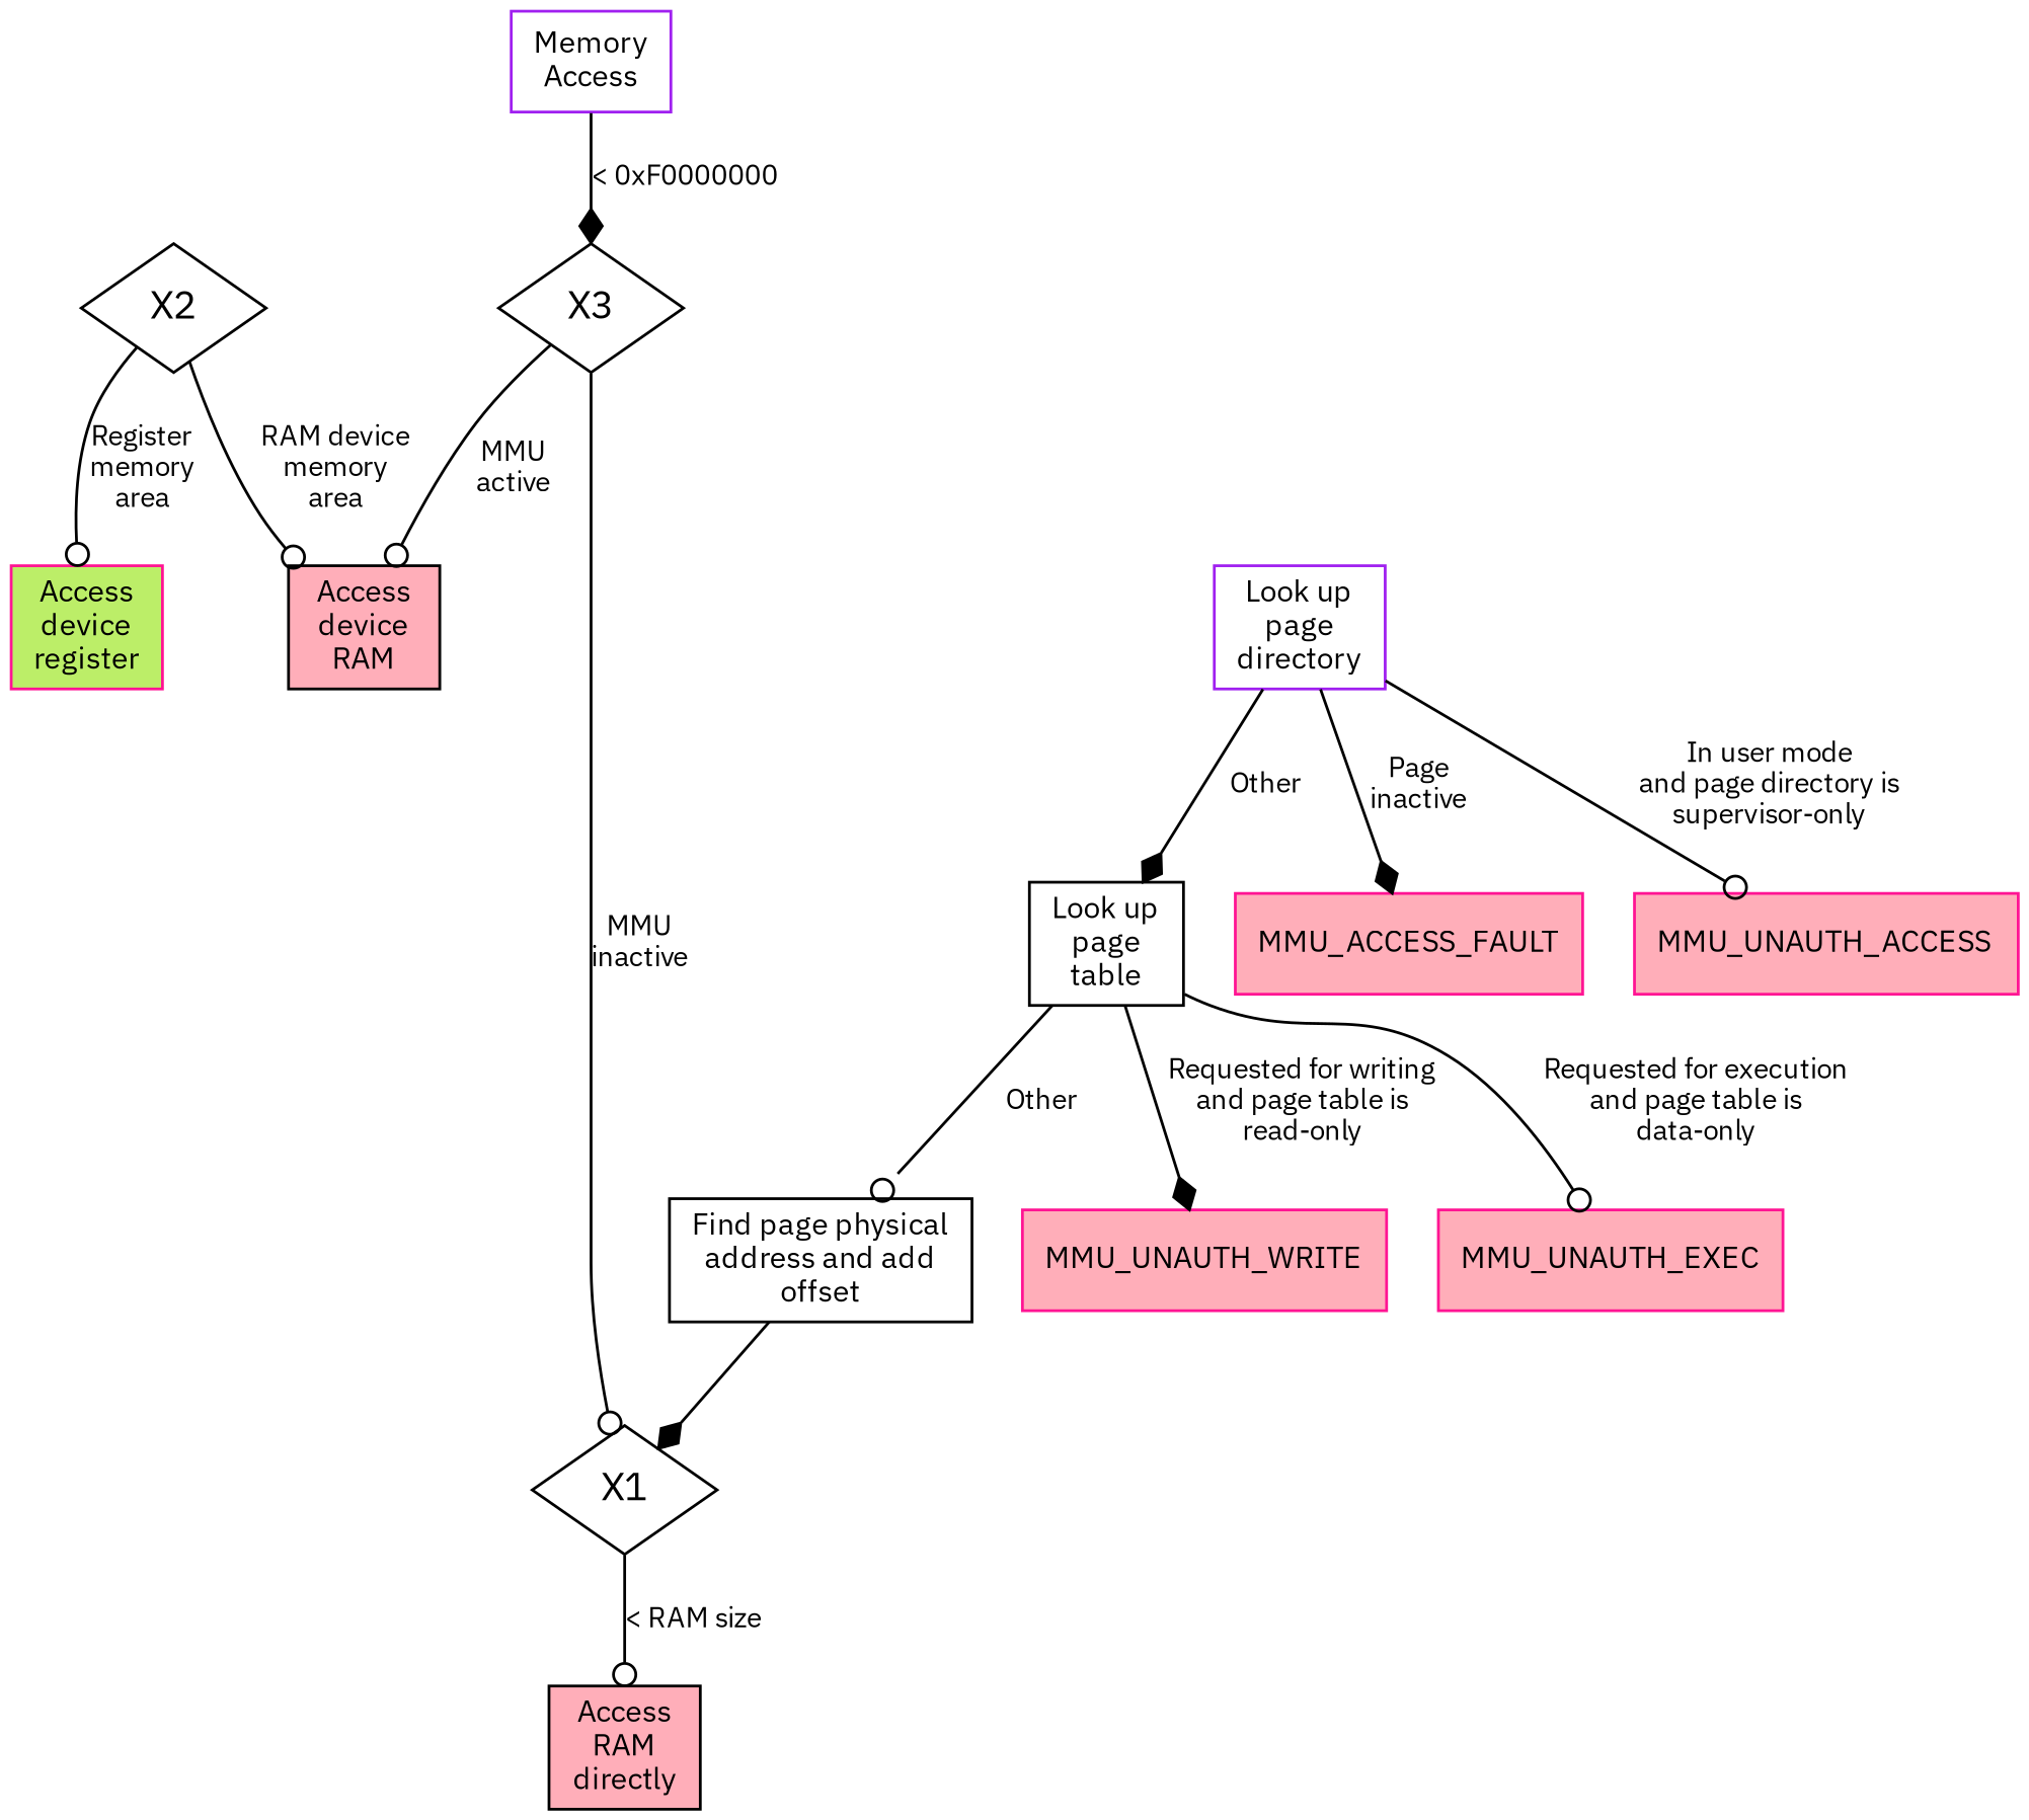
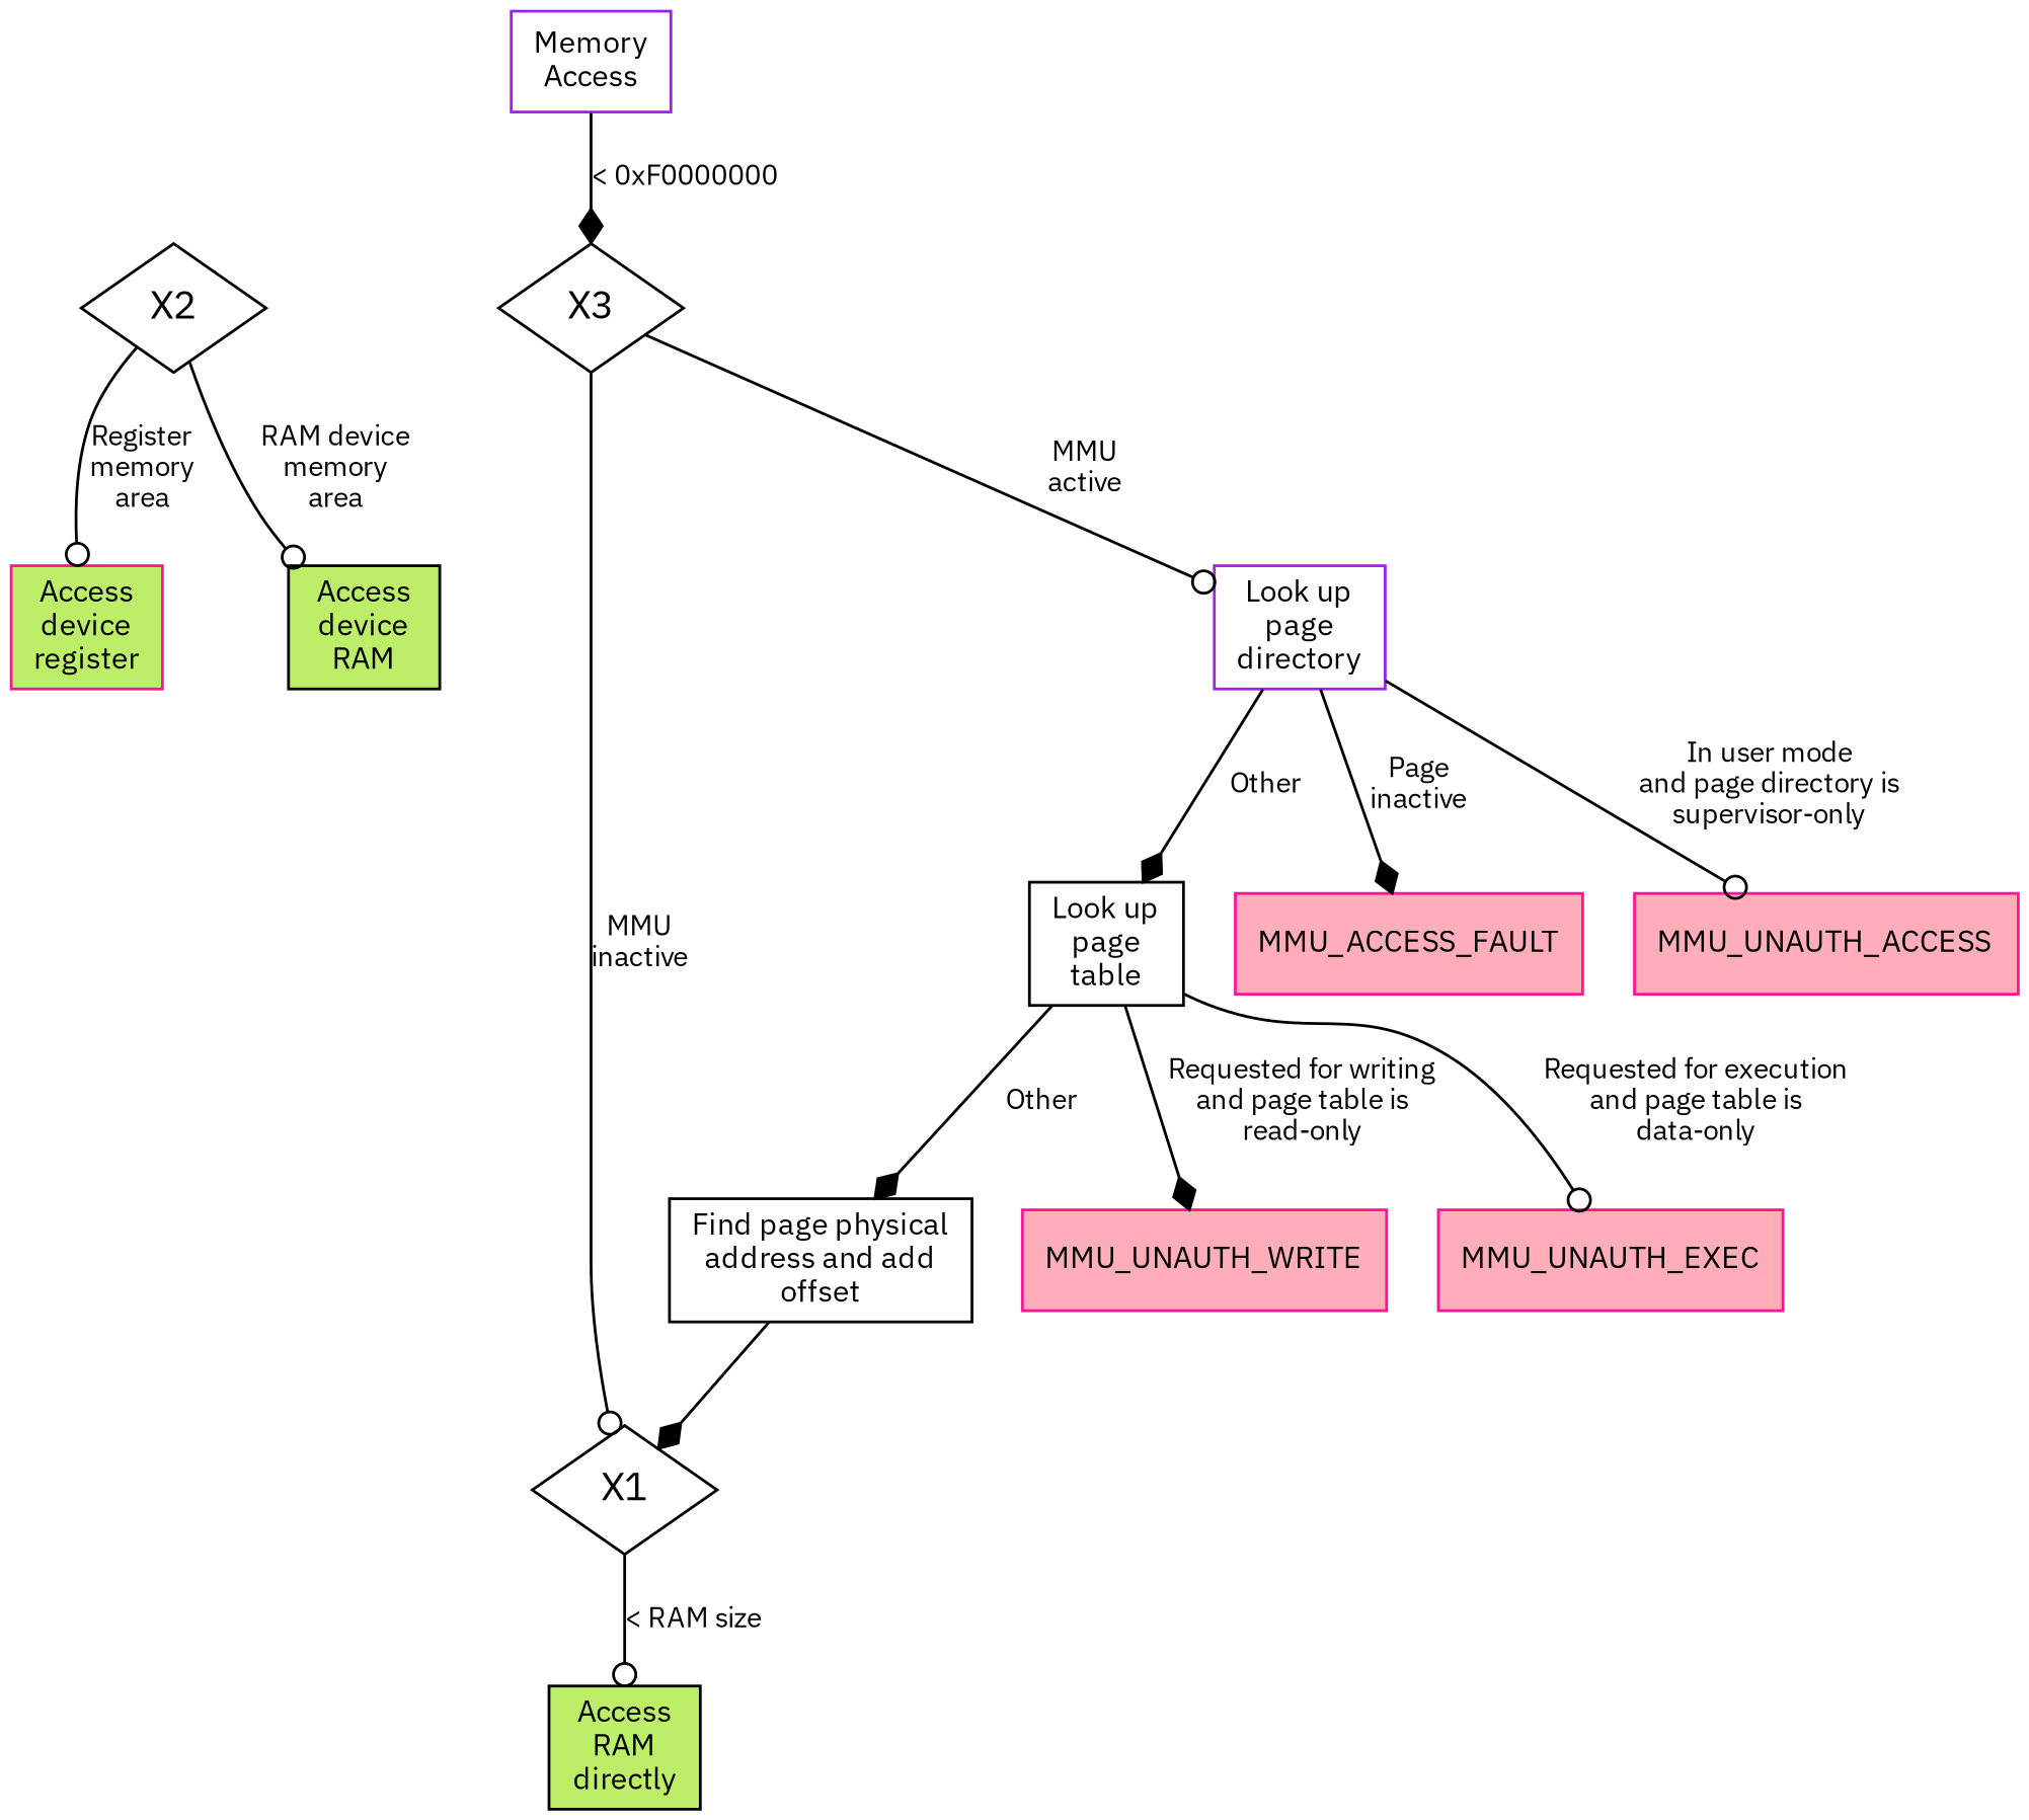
  digraph {
    fontname="IBM Plex Sans"
    node [color=black fontname="IBM Plex Sans" shape=box fontsize=11]
    edge [arrowhead=odot fontname="IBM Plex Sans" fontsize=10]
    X3 [height=0.25 shape=diamond width=0.25 fontsize=""]
    X1 [height=0.25 shape=diamond width=0.25 fontsize=""]
    X2 [height=0.25 shape=diamond width=0.25 fontsize=""]
    "Look up\npage\ndirectory" [color=purple]
-   "Access\nRAM\ndirectly" [fillcolor=lightpink1 style=filled]
+   "Access\nRAM\ndirectly" [fillcolor=darkolivegreen2 style=filled]
    "Access\ndevice\nregister" [color=deeppink fillcolor=darkolivegreen2 style=filled]
-   "Access\ndevice\nRAM" [fillcolor=lightpink1 style=filled]
+   "Access\ndevice\nRAM" [fillcolor=darkolivegreen2 style=filled]
    "Look up\npage\ntable"
    n9 [color=deeppink fillcolor=lightpink1 label=MMU_ACCESS_FAULT style=filled]
    MMU_UNAUTH_ACCESS [color=deeppink fillcolor=lightpink1 style=filled]
    "Memory\nAccess" [color=purple]
    "Find page physical\naddress and add\noffset"
    MMU_UNAUTH_WRITE [color=deeppink fillcolor=lightpink1 style=filled]
    MMU_UNAUTH_EXEC [color=deeppink fillcolor=lightpink1 style=filled]
    subgraph sub_1 {
      X3
      X1
      X2
    }
    X3 -> X1 [label="MMU\ninactive"]
-   X3 -> "Access\ndevice\nRAM" [label="MMU\nactive"]
+   X3 -> "Look up\npage\ndirectory" [label="MMU\nactive"]
    X1 -> "Access\nRAM\ndirectly" [label="< RAM size"]
    X2 -> "Access\ndevice\nregister" [label="Register\nmemory\narea"]
    X2 -> "Access\ndevice\nRAM" [label="RAM device\nmemory\narea"]
    "Look up\npage\ndirectory" -> "Look up\npage\ntable" [arrowhead=diamond label=Other]
    "Look up\npage\ndirectory" -> n9 [arrowhead=diamond label="Page\ninactive"]
    "Look up\npage\ndirectory" -> MMU_UNAUTH_ACCESS [label="In user mode\nand page directory is\nsupervisor-only"]
-   "Look up\npage\ntable" -> "Find page physical\naddress and add\noffset" [label=Other]
+   "Look up\npage\ntable" -> "Find page physical\naddress and add\noffset" [arrowhead=diamond label=Other]
    "Look up\npage\ntable" -> MMU_UNAUTH_WRITE [arrowhead=diamond label="Requested for writing\nand page table is\nread-only"]
    "Look up\npage\ntable" -> MMU_UNAUTH_EXEC [label="Requested for execution\nand page table is\ndata-only"]
    "Memory\nAccess" -> X3 [arrowhead=diamond label="< 0xF0000000"]
    "Find page physical\naddress and add\noffset" -> X1 [arrowhead=diamond]
  }
